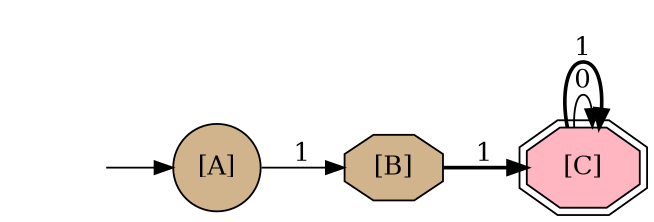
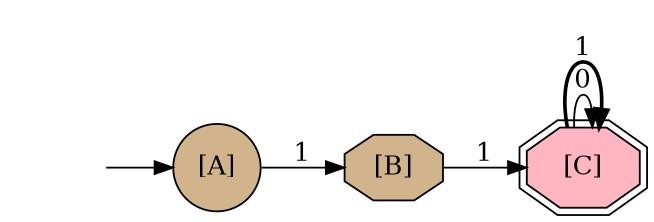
  digraph {
    rankdir=LR
    node [style=filled fillcolor=tan shape=octagon]
    edge [style=solid]
    _nil [style=invis fillcolor="" shape=""]
    "[A]" [shape=circle]
    "[B]"
    "[C]" [fillcolor=lightpink peripheries=2]
    _nil -> "[A]"
    "[A]" -> "[B]" [label=1]
-   "[B]" -> "[C]" [label=1 style=bold]
+   "[B]" -> "[C]" [label=1]
    "[C]" -> "[C]" [label=0]
    "[C]" -> "[C]" [label=1 style=bold]
  }
